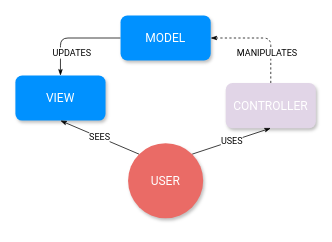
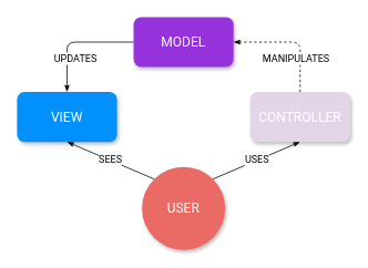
  <mxCell id="0" />
  <mxCell id="1" parent="0" />
- <mxCell id="2" value="VIEW" style="rounded=1;whiteSpace=wrap;html=1;fillColor=#0091ff;strokeColor=none;fontFamily=Roboto;FType=g;fontColor=#FFFFFF;fontSize=16;shadow=1;" vertex="1" parent="1"><mxGeometry x="20" y="100" width="120" height="60" as="geometry" /></mxCell>
+ <mxCell id="2" value="VIEW" style="rounded=1;whiteSpace=wrap;html=1;fillColor=#0091ff;strokeColor=none;fontFamily=Roboto;FType=g;fontColor=#FFFFFF;fontSize=16;shadow=1;" vertex="1" parent="1"><mxGeometry x="20" y="110" width="120" height="60" as="geometry" /></mxCell>
  <mxCell id="3" value="MANIPULATES" style="edgeStyle=orthogonalEdgeStyle;rounded=1;comic=0;jumpStyle=none;orthogonalLoop=1;jettySize=auto;shadow=0;strokeColor=#000000;fontFamily=Roboto;fontSize=12;fontColor=#000000;labelBackgroundColor=#ffffff;labelBorderColor=none;html=1;spacingTop=0;spacing=2;spacingLeft=10;spacingBottom=-40;labelPosition=center;verticalLabelPosition=middle;align=center;verticalAlign=middle;entryX=1;entryY=0.5;entryDx=0;entryDy=0;exitX=0.5;exitY=0;exitDx=0;exitDy=0;endArrow=classicThin;endFill=1;dashed=1;" edge="1" parent="1" source="4" target="6"><mxGeometry relative="1" as="geometry"><Array as="points"><mxPoint x="360" y="50" /></Array></mxGeometry></mxCell>
  <mxCell id="4" value="CONTROLLER" style="rounded=1;whiteSpace=wrap;html=1;fillColor=#e1d5e7;strokeColor=none;fontFamily=Roboto;FType=g;fontColor=#FFFFFF;fontSize=16;shadow=1;comic=0;glass=0;" vertex="1" parent="1"><mxGeometry x="300" y="110" width="120" height="60" as="geometry" /></mxCell>
  <mxCell id="5" value="UPDATES" style="edgeStyle=orthogonalEdgeStyle;rounded=1;comic=0;jumpStyle=none;orthogonalLoop=1;jettySize=auto;html=1;shadow=0;labelBackgroundColor=#ffffff;strokeColor=#000000;fontFamily=Roboto;fontSize=12;fontColor=#000000;spacingBottom=-40;endArrow=classicThin;endFill=1;" edge="1" parent="1" source="6" target="2"><mxGeometry relative="1" as="geometry" /></mxCell>
- <mxCell id="6" value="MODEL" style="rounded=1;whiteSpace=wrap;html=1;fillColor=#0091ff;strokeColor=none;fontFamily=Roboto;FType=g;fontColor=#FFFFFF;fontSize=16;shadow=1;" vertex="1" parent="1"><mxGeometry x="160" y="20" width="120" height="60" as="geometry" /></mxCell>
+ <mxCell id="6" value="MODEL" style="rounded=1;whiteSpace=wrap;html=1;fillColor=#9532dc;strokeColor=none;fontFamily=Roboto;FType=g;fontColor=#FFFFFF;fontSize=16;shadow=1;" vertex="1" parent="1"><mxGeometry x="160" y="20" width="120" height="60" as="geometry" /></mxCell>
  <mxCell id="7" value="USES" style="rounded=0;comic=0;jumpStyle=none;orthogonalLoop=1;jettySize=auto;html=1;shadow=0;labelBackgroundColor=#ffffff;strokeColor=#000000;fontFamily=Roboto;fontSize=12;fontColor=#000000;entryX=0.5;entryY=1;entryDx=0;entryDy=0;exitX=1;exitY=0;exitDx=0;exitDy=0;endArrow=classicThin;endFill=1;" edge="1" parent="1" source="9" target="4"><mxGeometry relative="1" as="geometry" /></mxCell>
  <mxCell id="8" value="SEES" style="edgeStyle=none;rounded=0;comic=0;jumpStyle=none;orthogonalLoop=1;jettySize=auto;html=1;shadow=0;labelBackgroundColor=#ffffff;strokeColor=#000000;fontFamily=Roboto;fontSize=12;fontColor=#000000;entryX=0.5;entryY=1;entryDx=0;entryDy=0;exitX=0;exitY=0;exitDx=0;exitDy=0;endArrow=classicThin;endFill=1;" edge="1" parent="1" source="9" target="2"><mxGeometry relative="1" as="geometry" /></mxCell>
- <mxCell id="9" value="USER" style="ellipse;whiteSpace=wrap;html=1;aspect=fixed;fillColor=#EA6B66;fontSize=16;fontColor=#ffffff;strokeColor=none;fontFamily=Roboto;shadow=1;" vertex="1" parent="1"><mxGeometry x="170" y="190" width="100" height="100" as="geometry" /></mxCell>
+ <mxCell id="9" value="USER" style="ellipse;whiteSpace=wrap;html=1;aspect=fixed;fillColor=#EA6B66;fontSize=16;fontColor=#ffffff;strokeColor=none;fontFamily=Roboto;shadow=1;" vertex="1" parent="1"><mxGeometry x="170" y="200" width="100" height="100" as="geometry" /></mxCell>
